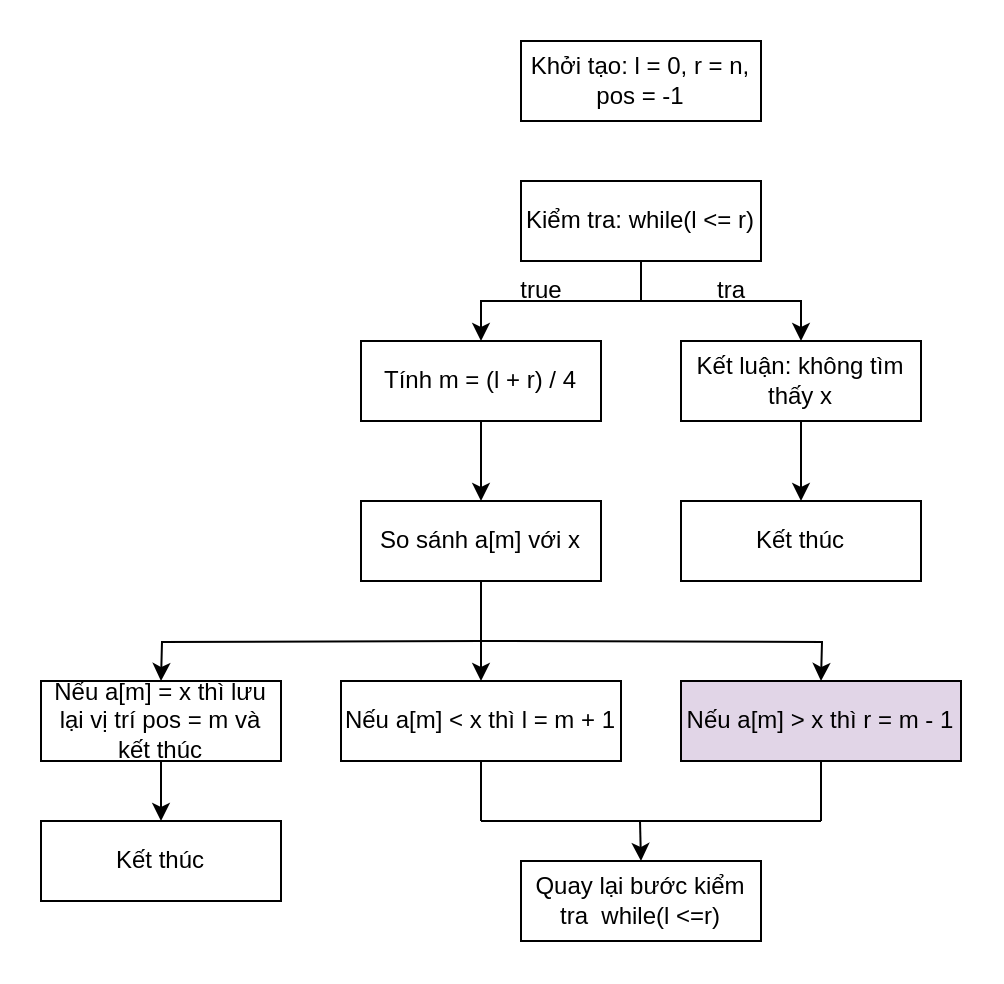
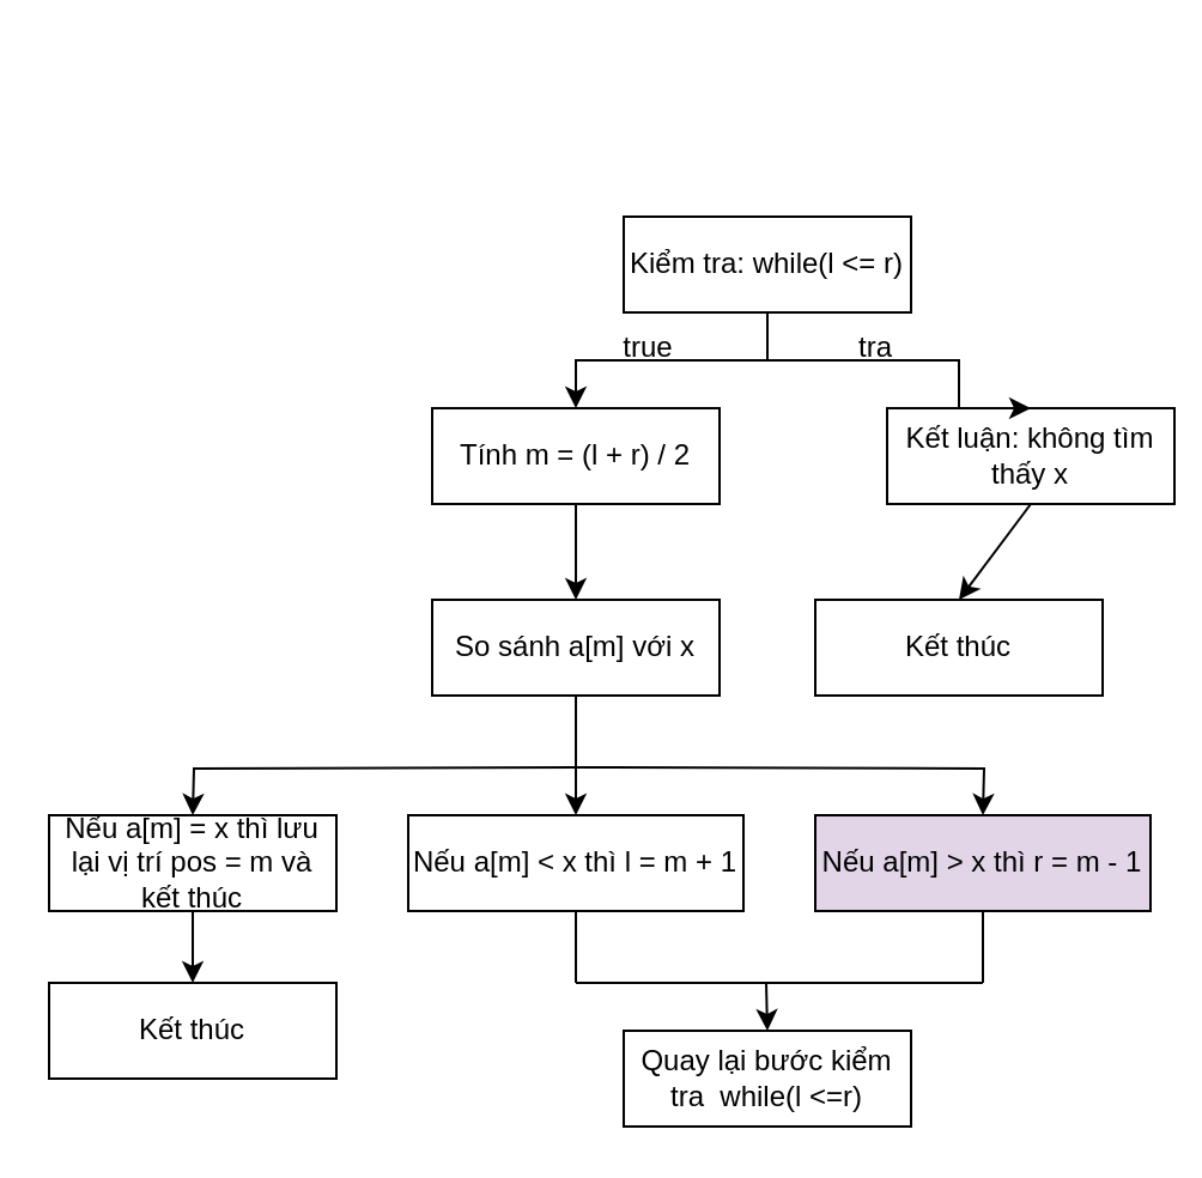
  <mxCell id="0" />
  <mxCell id="1" parent="0" />
- <mxCell id="2" value="Khởi tạo: l = 0, r = n, pos = -1" style="whiteSpace=wrap;html=1;align=center;" vertex="1" parent="1"><mxGeometry x="260" y="20" width="120" height="40" as="geometry" /></mxCell>
  <mxCell id="3" style="edgeStyle=orthogonalEdgeStyle;rounded=0;orthogonalLoop=1;jettySize=auto;html=1;entryX=0.5;entryY=0;entryDx=0;entryDy=0;" edge="1" parent="1" source="4" target="6"><mxGeometry relative="1" as="geometry"><mxPoint x="320" y="130" as="targetPoint" /><Array as="points"><mxPoint x="320" y="150" /><mxPoint x="240" y="150" /></Array></mxGeometry></mxCell>
  <mxCell id="4" value="Kiểm tra: while(l &amp;lt;= r)" style="whiteSpace=wrap;html=1;align=center;" vertex="1" parent="1"><mxGeometry x="260" y="90" width="120" height="40" as="geometry" /></mxCell>
  <mxCell id="5" style="edgeStyle=orthogonalEdgeStyle;rounded=0;orthogonalLoop=1;jettySize=auto;html=1;entryX=0.5;entryY=0;entryDx=0;entryDy=0;" edge="1" parent="1" source="6" target="10"><mxGeometry relative="1" as="geometry" /></mxCell>
- <mxCell id="6" value="Tính m = (l + r) / 4" style="whiteSpace=wrap;html=1;align=center;" vertex="1" parent="1"><mxGeometry x="180" y="170" width="120" height="40" as="geometry" /></mxCell>
+ <mxCell id="6" value="Tính m = (l + r) / 2" style="whiteSpace=wrap;html=1;align=center;" vertex="1" parent="1"><mxGeometry x="180" y="170" width="120" height="40" as="geometry" /></mxCell>
  <mxCell id="7" value="true" style="text;html=1;align=center;verticalAlign=middle;resizable=0;points=[];autosize=1;strokeColor=none;fillColor=none;" vertex="1" parent="1"><mxGeometry x="250" y="130" width="40" height="30" as="geometry" /></mxCell>
- <mxCell id="8" value="Kết luận: không tìm thấy x" style="whiteSpace=wrap;html=1;align=center;" vertex="1" parent="1"><mxGeometry x="340" y="170" width="120" height="40" as="geometry" /></mxCell>
+ <mxCell id="8" value="Kết luận: không tìm thấy x" style="whiteSpace=wrap;html=1;align=center;" vertex="1" parent="1"><mxGeometry x="370" y="170" width="120" height="40" as="geometry" /></mxCell>
  <mxCell id="9" value="tra" style="text;html=1;align=center;verticalAlign=middle;resizable=0;points=[];autosize=1;strokeColor=none;fillColor=none;" vertex="1" parent="1"><mxGeometry x="340" y="130" width="50" height="30" as="geometry" /></mxCell>
  <mxCell id="10" value="So sánh a[m] với x" style="whiteSpace=wrap;html=1;align=center;" vertex="1" parent="1"><mxGeometry x="180" y="250" width="120" height="40" as="geometry" /></mxCell>
  <mxCell id="11" value="" style="endArrow=classic;html=1;rounded=0;entryX=0.5;entryY=0;entryDx=0;entryDy=0;edgeStyle=orthogonalEdgeStyle;" edge="1" parent="1" target="8"><mxGeometry width="50" height="50" relative="1" as="geometry"><mxPoint x="320" y="130" as="sourcePoint" /><mxPoint x="360" y="180" as="targetPoint" /><Array as="points"><mxPoint x="320" y="150" /><mxPoint x="400" y="150" /></Array></mxGeometry></mxCell>
  <mxCell id="12" value="Nếu a[m] = x thì lưu lại vị trí pos = m và kết thúc" style="whiteSpace=wrap;html=1;align=center;" vertex="1" parent="1"><mxGeometry x="20" y="340" width="120" height="40" as="geometry" /></mxCell>
  <mxCell id="13" value="Nếu a[m] &amp;lt; x thì l = m + 1" style="whiteSpace=wrap;html=1;align=center;" vertex="1" parent="1"><mxGeometry x="170" y="340" width="140" height="40" as="geometry" /></mxCell>
  <mxCell id="14" value="Nếu a[m] &amp;gt; x thì r = m - 1" style="whiteSpace=wrap;html=1;align=center;fillColor=#e1d5e7;" vertex="1" parent="1"><mxGeometry x="340" y="340" width="140" height="40" as="geometry" /></mxCell>
  <mxCell id="15" value="" style="endArrow=classic;html=1;rounded=0;edgeStyle=orthogonalEdgeStyle;" edge="1" parent="1"><mxGeometry width="50" height="50" relative="1" as="geometry"><mxPoint x="240" y="320" as="sourcePoint" /><mxPoint x="410" y="340" as="targetPoint" /></mxGeometry></mxCell>
  <mxCell id="16" value="" style="endArrow=classic;html=1;rounded=0;" edge="1" parent="1"><mxGeometry width="50" height="50" relative="1" as="geometry"><mxPoint x="240" y="310" as="sourcePoint" /><mxPoint x="240" y="340" as="targetPoint" /></mxGeometry></mxCell>
  <mxCell id="17" value="" style="endArrow=classic;html=1;rounded=0;edgeStyle=orthogonalEdgeStyle;" edge="1" parent="1"><mxGeometry width="50" height="50" relative="1" as="geometry"><mxPoint x="240" y="320" as="sourcePoint" /><mxPoint x="80" y="340" as="targetPoint" /></mxGeometry></mxCell>
  <mxCell id="18" value="" style="endArrow=none;html=1;rounded=0;" edge="1" parent="1"><mxGeometry width="50" height="50" relative="1" as="geometry"><mxPoint x="240" y="320" as="sourcePoint" /><mxPoint x="240" y="290" as="targetPoint" /></mxGeometry></mxCell>
  <mxCell id="19" value="" style="endArrow=none;html=1;rounded=0;exitX=0.5;exitY=1;exitDx=0;exitDy=0;" edge="1" parent="1" source="13"><mxGeometry width="50" height="50" relative="1" as="geometry"><mxPoint x="290" y="420" as="sourcePoint" /><mxPoint x="240" y="410" as="targetPoint" /></mxGeometry></mxCell>
  <mxCell id="20" value="" style="endArrow=none;html=1;rounded=0;exitX=0.5;exitY=1;exitDx=0;exitDy=0;" edge="1" parent="1" source="14"><mxGeometry width="50" height="50" relative="1" as="geometry"><mxPoint x="290" y="420" as="sourcePoint" /><mxPoint x="410" y="410" as="targetPoint" /></mxGeometry></mxCell>
  <mxCell id="21" value="" style="endArrow=none;html=1;rounded=0;" edge="1" parent="1"><mxGeometry width="50" height="50" relative="1" as="geometry"><mxPoint x="240" y="410" as="sourcePoint" /><mxPoint x="410" y="410" as="targetPoint" /></mxGeometry></mxCell>
  <mxCell id="22" value="" style="endArrow=classic;html=1;rounded=0;" edge="1" parent="1"><mxGeometry width="50" height="50" relative="1" as="geometry"><mxPoint x="319.5" y="410" as="sourcePoint" /><mxPoint x="320" y="430" as="targetPoint" /></mxGeometry></mxCell>
  <mxCell id="23" value="Quay lại bước kiểm tra&amp;nbsp; while(l &amp;lt;=r)" style="whiteSpace=wrap;html=1;align=center;" vertex="1" parent="1"><mxGeometry x="260" y="430" width="120" height="40" as="geometry" /></mxCell>
  <mxCell id="24" value="Kết thúc" style="whiteSpace=wrap;html=1;align=center;" vertex="1" parent="1"><mxGeometry x="340" y="250" width="120" height="40" as="geometry" /></mxCell>
  <mxCell id="25" value="" style="endArrow=classic;html=1;rounded=0;exitX=0.5;exitY=1;exitDx=0;exitDy=0;entryX=0.5;entryY=0;entryDx=0;entryDy=0;" edge="1" parent="1" source="8" target="24"><mxGeometry width="50" height="50" relative="1" as="geometry"><mxPoint x="480" y="310" as="sourcePoint" /><mxPoint x="530" y="260" as="targetPoint" /></mxGeometry></mxCell>
  <mxCell id="26" value="Kết thúc" style="whiteSpace=wrap;html=1;align=center;" vertex="1" parent="1"><mxGeometry x="20" y="410" width="120" height="40" as="geometry" /></mxCell>
  <mxCell id="27" value="" style="endArrow=classic;html=1;rounded=0;exitX=0.5;exitY=1;exitDx=0;exitDy=0;" edge="1" parent="1" source="12"><mxGeometry width="50" height="50" relative="1" as="geometry"><mxPoint x="440" y="390" as="sourcePoint" /><mxPoint x="80" y="410" as="targetPoint" /></mxGeometry></mxCell>
